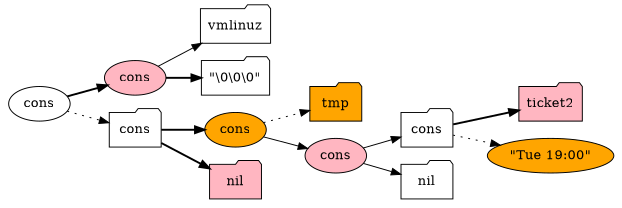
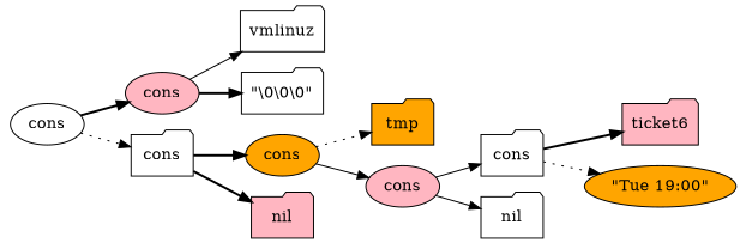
  digraph {
    rankdir=LR
    node [style=filled fillcolor=white shape=folder]
    edge [style=bold]
    n1 [label=cons shape=ellipse]
    n2 [label=cons fillcolor=lightpink shape=ellipse]
    n3 [label=cons]
    n4 [label=vmlinuz]
    n5 [label="\"\\0\\0\\0\""]
    n6 [label=cons fillcolor=orange shape=ellipse]
    n7 [label=nil fillcolor=lightpink]
    n8 [label=tmp fillcolor=orange]
    n9 [label=cons fillcolor=lightpink shape=ellipse]
    n10 [label=cons]
    n11 [label=nil]
-   n12 [label=ticket2 fillcolor=lightpink]
+   n12 [label=ticket6 fillcolor=lightpink]
    n13 [label="\"Tue 19:00\"" fillcolor=orange shape=ellipse]
    n1 -> n2
    n1 -> n3 [style=dotted]
    n2 -> n4 [style=solid]
    n2 -> n5
    n3 -> n6
    n3 -> n7
    n6 -> n8 [style=dotted]
    n6 -> n9 [style=solid]
    n9 -> n10 [style=solid]
    n9 -> n11 [style=solid]
    n10 -> n12
    n10 -> n13 [style=dotted]
  }
